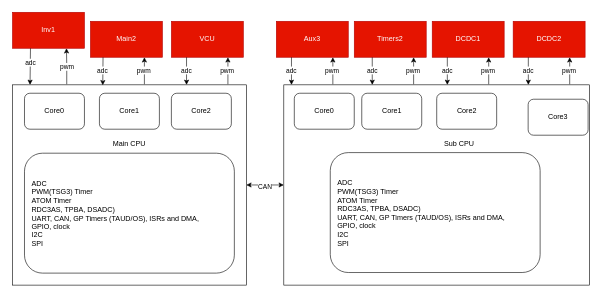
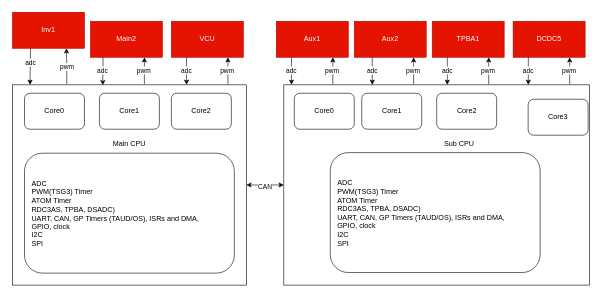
  <mxCell id="0" />
  <mxCell id="1" parent="0" />
  <mxCell id="2" style="edgeStyle=orthogonalEdgeStyle;rounded=0;orthogonalLoop=1;jettySize=auto;html=1;exitX=0.232;exitY=-0.003;exitDx=0;exitDy=0;exitPerimeter=0;entryX=0.75;entryY=1;entryDx=0;entryDy=0;" edge="1" parent="1" source="13" target="4"><mxGeometry relative="1" as="geometry"><mxPoint x="110.026" y="115" as="targetPoint" /></mxGeometry></mxCell>
  <mxCell id="3" value="pwm" style="edgeLabel;html=1;align=center;verticalAlign=middle;resizable=0;points=[];" vertex="1" connectable="0" parent="2"><mxGeometry x="-0.04" relative="1" as="geometry"><mxPoint as="offset" /></mxGeometry></mxCell>
  <mxCell id="4" value="Inv1" style="rounded=0;whiteSpace=wrap;html=1;fillColor=#e51400;fontColor=#ffffff;strokeColor=#B20000;" vertex="1" parent="1"><mxGeometry x="20" y="20" width="120" height="60" as="geometry" /></mxCell>
  <mxCell id="5" value="Main2" style="rounded=0;whiteSpace=wrap;html=1;fillColor=#e51400;fontColor=#ffffff;strokeColor=#B20000;" vertex="1" parent="1"><mxGeometry x="150" y="35" width="120" height="60" as="geometry" /></mxCell>
- <mxCell id="6" value="Aux3" style="rounded=0;whiteSpace=wrap;html=1;fillColor=#e51400;fontColor=#ffffff;strokeColor=#B20000;" vertex="1" parent="1"><mxGeometry x="460" y="35" width="120" height="60" as="geometry" /></mxCell>
+ <mxCell id="6" value="Aux1" style="rounded=0;whiteSpace=wrap;html=1;fillColor=#e51400;fontColor=#ffffff;strokeColor=#B20000;" vertex="1" parent="1"><mxGeometry x="460" y="35" width="120" height="60" as="geometry" /></mxCell>
  <mxCell id="7" value="VCU" style="rounded=0;whiteSpace=wrap;html=1;fillColor=#e51400;fontColor=#ffffff;strokeColor=#B20000;" vertex="1" parent="1"><mxGeometry x="285" y="35" width="120" height="60" as="geometry" /></mxCell>
- <mxCell id="8" value="Timers2" style="rounded=0;whiteSpace=wrap;html=1;fillColor=#e51400;fontColor=#ffffff;strokeColor=#B20000;" vertex="1" parent="1"><mxGeometry x="590" y="35" width="120" height="60" as="geometry" /></mxCell>
- <mxCell id="9" value="DCDC1" style="rounded=0;whiteSpace=wrap;html=1;fillColor=#e51400;fontColor=#ffffff;strokeColor=#B20000;" vertex="1" parent="1"><mxGeometry x="720" y="35" width="120" height="60" as="geometry" /></mxCell>
- <mxCell id="10" value="DCDC2" style="rounded=0;whiteSpace=wrap;html=1;fillColor=#e51400;fontColor=#ffffff;strokeColor=#B20000;" vertex="1" parent="1"><mxGeometry x="855" y="35" width="120" height="60" as="geometry" /></mxCell>
+ <mxCell id="8" value="Aux2" style="rounded=0;whiteSpace=wrap;html=1;fillColor=#e51400;fontColor=#ffffff;strokeColor=#B20000;" vertex="1" parent="1"><mxGeometry x="590" y="35" width="120" height="60" as="geometry" /></mxCell>
+ <mxCell id="9" value="TPBA1" style="rounded=0;whiteSpace=wrap;html=1;fillColor=#e51400;fontColor=#ffffff;strokeColor=#B20000;" vertex="1" parent="1"><mxGeometry x="720" y="35" width="120" height="60" as="geometry" /></mxCell>
+ <mxCell id="10" value="DCDC5" style="rounded=0;whiteSpace=wrap;html=1;fillColor=#e51400;fontColor=#ffffff;strokeColor=#B20000;" vertex="1" parent="1"><mxGeometry x="855" y="35" width="120" height="60" as="geometry" /></mxCell>
  <mxCell id="11" value="" style="rounded=0;orthogonalLoop=1;jettySize=auto;html=1;startArrow=classic;startFill=1;" edge="1" parent="1" source="13" target="14"><mxGeometry relative="1" as="geometry" /></mxCell>
  <mxCell id="12" value="CAN" style="edgeLabel;html=1;align=center;verticalAlign=middle;resizable=0;points=[];" vertex="1" connectable="0" parent="11"><mxGeometry x="-0.036" y="-2" relative="1" as="geometry"><mxPoint as="offset" /></mxGeometry></mxCell>
  <mxCell id="13" value="&#10;&lt;span style=&quot;color: rgb(255, 255, 255); font-family: Helvetica; font-size: 12px; font-style: normal; font-variant-ligatures: normal; font-variant-caps: normal; font-weight: 400; letter-spacing: normal; orphans: 2; text-align: center; text-indent: 0px; text-transform: none; widows: 2; word-spacing: 0px; -webkit-text-stroke-width: 0px; white-space: normal; background-color: rgb(27, 29, 30); text-decoration-thickness: initial; text-decoration-style: initial; text-decoration-color: initial; display: inline !important; float: none;&quot;&gt;MAIN CPU&lt;/span&gt;&#10;&#10;" style="rounded=0;whiteSpace=wrap;html=1;" vertex="1" parent="1"><mxGeometry x="20" y="141" width="390" height="334" as="geometry" /></mxCell>
  <mxCell id="14" value="Sub CPU" style="rounded=0;whiteSpace=wrap;html=1;" vertex="1" parent="1"><mxGeometry x="472.5" y="141" width="510" height="334" as="geometry" /></mxCell>
  <mxCell id="15" style="rounded=0;orthogonalLoop=1;jettySize=auto;html=1;exitX=0.25;exitY=1;exitDx=0;exitDy=0;entryX=0.075;entryY=0;entryDx=0;entryDy=0;entryPerimeter=0;" edge="1" parent="1" source="4" target="13"><mxGeometry relative="1" as="geometry"><mxPoint x="50" y="135" as="targetPoint" /></mxGeometry></mxCell>
  <mxCell id="16" value="adc" style="edgeLabel;html=1;align=center;verticalAlign=middle;resizable=0;points=[];" vertex="1" connectable="0" parent="15"><mxGeometry x="-0.216" relative="1" as="geometry"><mxPoint as="offset" /></mxGeometry></mxCell>
  <mxCell id="17" style="edgeStyle=orthogonalEdgeStyle;rounded=0;orthogonalLoop=1;jettySize=auto;html=1;exitX=0.232;exitY=-0.003;exitDx=0;exitDy=0;exitPerimeter=0;entryX=0.75;entryY=1;entryDx=0;entryDy=0;" edge="1" parent="1"><mxGeometry relative="1" as="geometry"><mxPoint x="240" y="95" as="targetPoint" /><mxPoint x="240" y="140" as="sourcePoint" /></mxGeometry></mxCell>
  <mxCell id="18" value="pwm" style="edgeLabel;html=1;align=center;verticalAlign=middle;resizable=0;points=[];" vertex="1" connectable="0" parent="17"><mxGeometry x="0.08" y="2" relative="1" as="geometry"><mxPoint as="offset" /></mxGeometry></mxCell>
  <mxCell id="19" style="rounded=0;orthogonalLoop=1;jettySize=auto;html=1;exitX=0.25;exitY=1;exitDx=0;exitDy=0;entryX=0.386;entryY=0.002;entryDx=0;entryDy=0;entryPerimeter=0;" edge="1" parent="1" target="13"><mxGeometry relative="1" as="geometry"><mxPoint x="171" y="95" as="sourcePoint" /><mxPoint x="170" y="141" as="targetPoint" /></mxGeometry></mxCell>
  <mxCell id="20" value="adc" style="edgeLabel;html=1;align=center;verticalAlign=middle;resizable=0;points=[];" vertex="1" connectable="0" parent="19"><mxGeometry x="-0.069" y="-1" relative="1" as="geometry"><mxPoint as="offset" /></mxGeometry></mxCell>
  <mxCell id="21" style="edgeStyle=orthogonalEdgeStyle;rounded=0;orthogonalLoop=1;jettySize=auto;html=1;exitX=0.232;exitY=-0.003;exitDx=0;exitDy=0;exitPerimeter=0;entryX=0.75;entryY=1;entryDx=0;entryDy=0;" edge="1" parent="1"><mxGeometry relative="1" as="geometry"><mxPoint x="379.28" y="95" as="targetPoint" /><mxPoint x="379.28" y="140" as="sourcePoint" /></mxGeometry></mxCell>
  <mxCell id="22" value="pwm" style="edgeLabel;html=1;align=center;verticalAlign=middle;resizable=0;points=[];" vertex="1" connectable="0" parent="21"><mxGeometry x="0.08" y="2" relative="1" as="geometry"><mxPoint as="offset" /></mxGeometry></mxCell>
  <mxCell id="23" style="rounded=0;orthogonalLoop=1;jettySize=auto;html=1;exitX=0.25;exitY=1;exitDx=0;exitDy=0;entryX=0.386;entryY=0.002;entryDx=0;entryDy=0;entryPerimeter=0;" edge="1" parent="1"><mxGeometry relative="1" as="geometry"><mxPoint x="310.28" y="95" as="sourcePoint" /><mxPoint x="310.28" y="141" as="targetPoint" /></mxGeometry></mxCell>
  <mxCell id="24" value="adc" style="edgeLabel;html=1;align=center;verticalAlign=middle;resizable=0;points=[];" vertex="1" connectable="0" parent="23"><mxGeometry x="-0.069" y="-1" relative="1" as="geometry"><mxPoint as="offset" /></mxGeometry></mxCell>
  <mxCell id="25" style="edgeStyle=orthogonalEdgeStyle;rounded=0;orthogonalLoop=1;jettySize=auto;html=1;exitX=0.232;exitY=-0.003;exitDx=0;exitDy=0;exitPerimeter=0;entryX=0.75;entryY=1;entryDx=0;entryDy=0;" edge="1" parent="1"><mxGeometry relative="1" as="geometry"><mxPoint x="554.28" y="95" as="targetPoint" /><mxPoint x="554.28" y="140" as="sourcePoint" /></mxGeometry></mxCell>
  <mxCell id="26" value="pwm" style="edgeLabel;html=1;align=center;verticalAlign=middle;resizable=0;points=[];" vertex="1" connectable="0" parent="25"><mxGeometry x="0.08" y="2" relative="1" as="geometry"><mxPoint as="offset" /></mxGeometry></mxCell>
  <mxCell id="27" style="rounded=0;orthogonalLoop=1;jettySize=auto;html=1;exitX=0.25;exitY=1;exitDx=0;exitDy=0;entryX=0.386;entryY=0.002;entryDx=0;entryDy=0;entryPerimeter=0;" edge="1" parent="1"><mxGeometry relative="1" as="geometry"><mxPoint x="485.28" y="95" as="sourcePoint" /><mxPoint x="485.28" y="141" as="targetPoint" /></mxGeometry></mxCell>
  <mxCell id="28" value="adc" style="edgeLabel;html=1;align=center;verticalAlign=middle;resizable=0;points=[];" vertex="1" connectable="0" parent="27"><mxGeometry x="-0.069" y="-1" relative="1" as="geometry"><mxPoint as="offset" /></mxGeometry></mxCell>
  <mxCell id="29" style="edgeStyle=orthogonalEdgeStyle;rounded=0;orthogonalLoop=1;jettySize=auto;html=1;exitX=0.232;exitY=-0.003;exitDx=0;exitDy=0;exitPerimeter=0;entryX=0.75;entryY=1;entryDx=0;entryDy=0;" edge="1" parent="1"><mxGeometry relative="1" as="geometry"><mxPoint x="689" y="95" as="targetPoint" /><mxPoint x="689" y="140" as="sourcePoint" /></mxGeometry></mxCell>
  <mxCell id="30" value="pwm" style="edgeLabel;html=1;align=center;verticalAlign=middle;resizable=0;points=[];" vertex="1" connectable="0" parent="29"><mxGeometry x="0.08" y="2" relative="1" as="geometry"><mxPoint as="offset" /></mxGeometry></mxCell>
  <mxCell id="31" style="rounded=0;orthogonalLoop=1;jettySize=auto;html=1;exitX=0.25;exitY=1;exitDx=0;exitDy=0;entryX=0.386;entryY=0.002;entryDx=0;entryDy=0;entryPerimeter=0;" edge="1" parent="1"><mxGeometry relative="1" as="geometry"><mxPoint x="620" y="95" as="sourcePoint" /><mxPoint x="620" y="141" as="targetPoint" /></mxGeometry></mxCell>
  <mxCell id="32" value="adc" style="edgeLabel;html=1;align=center;verticalAlign=middle;resizable=0;points=[];" vertex="1" connectable="0" parent="31"><mxGeometry x="-0.069" y="-1" relative="1" as="geometry"><mxPoint as="offset" /></mxGeometry></mxCell>
  <mxCell id="33" style="edgeStyle=orthogonalEdgeStyle;rounded=0;orthogonalLoop=1;jettySize=auto;html=1;exitX=0.232;exitY=-0.003;exitDx=0;exitDy=0;exitPerimeter=0;entryX=0.75;entryY=1;entryDx=0;entryDy=0;" edge="1" parent="1"><mxGeometry relative="1" as="geometry"><mxPoint x="814.19" y="95" as="targetPoint" /><mxPoint x="814.19" y="140" as="sourcePoint" /></mxGeometry></mxCell>
  <mxCell id="34" value="pwm" style="edgeLabel;html=1;align=center;verticalAlign=middle;resizable=0;points=[];" vertex="1" connectable="0" parent="33"><mxGeometry x="0.08" y="2" relative="1" as="geometry"><mxPoint as="offset" /></mxGeometry></mxCell>
  <mxCell id="35" style="rounded=0;orthogonalLoop=1;jettySize=auto;html=1;exitX=0.25;exitY=1;exitDx=0;exitDy=0;entryX=0.386;entryY=0.002;entryDx=0;entryDy=0;entryPerimeter=0;" edge="1" parent="1"><mxGeometry relative="1" as="geometry"><mxPoint x="745.19" y="95" as="sourcePoint" /><mxPoint x="745.19" y="141" as="targetPoint" /></mxGeometry></mxCell>
  <mxCell id="36" value="adc" style="edgeLabel;html=1;align=center;verticalAlign=middle;resizable=0;points=[];" vertex="1" connectable="0" parent="35"><mxGeometry x="-0.069" y="-1" relative="1" as="geometry"><mxPoint as="offset" /></mxGeometry></mxCell>
  <mxCell id="37" style="edgeStyle=orthogonalEdgeStyle;rounded=0;orthogonalLoop=1;jettySize=auto;html=1;exitX=0.232;exitY=-0.003;exitDx=0;exitDy=0;exitPerimeter=0;entryX=0.75;entryY=1;entryDx=0;entryDy=0;" edge="1" parent="1"><mxGeometry relative="1" as="geometry"><mxPoint x="949.29" y="95" as="targetPoint" /><mxPoint x="949.29" y="140" as="sourcePoint" /></mxGeometry></mxCell>
  <mxCell id="38" value="pwm" style="edgeLabel;html=1;align=center;verticalAlign=middle;resizable=0;points=[];" vertex="1" connectable="0" parent="37"><mxGeometry x="0.08" y="2" relative="1" as="geometry"><mxPoint as="offset" /></mxGeometry></mxCell>
  <mxCell id="39" style="rounded=0;orthogonalLoop=1;jettySize=auto;html=1;exitX=0.25;exitY=1;exitDx=0;exitDy=0;entryX=0.386;entryY=0.002;entryDx=0;entryDy=0;entryPerimeter=0;" edge="1" parent="1"><mxGeometry relative="1" as="geometry"><mxPoint x="880.29" y="95" as="sourcePoint" /><mxPoint x="880.29" y="141" as="targetPoint" /></mxGeometry></mxCell>
  <mxCell id="40" value="adc" style="edgeLabel;html=1;align=center;verticalAlign=middle;resizable=0;points=[];" vertex="1" connectable="0" parent="39"><mxGeometry x="-0.069" y="-1" relative="1" as="geometry"><mxPoint as="offset" /></mxGeometry></mxCell>
  <mxCell id="41" value="Core0" style="rounded=1;whiteSpace=wrap;html=1;" vertex="1" parent="1"><mxGeometry x="40" y="155" width="100" height="60" as="geometry" /></mxCell>
  <mxCell id="42" value="Core1" style="rounded=1;whiteSpace=wrap;html=1;" vertex="1" parent="1"><mxGeometry x="165" y="155" width="100" height="60" as="geometry" /></mxCell>
  <mxCell id="43" value="Core2" style="rounded=1;whiteSpace=wrap;html=1;" vertex="1" parent="1"><mxGeometry x="285" y="155" width="100" height="60" as="geometry" /></mxCell>
  <mxCell id="44" value="Core0" style="rounded=1;whiteSpace=wrap;html=1;" vertex="1" parent="1"><mxGeometry x="490" y="155" width="100" height="60" as="geometry" /></mxCell>
  <mxCell id="45" value="Core1" style="rounded=1;whiteSpace=wrap;html=1;" vertex="1" parent="1"><mxGeometry x="602.5" y="155" width="100" height="60" as="geometry" /></mxCell>
  <mxCell id="46" value="Core2" style="rounded=1;whiteSpace=wrap;html=1;" vertex="1" parent="1"><mxGeometry x="727.5" y="155" width="100" height="60" as="geometry" /></mxCell>
  <mxCell id="47" value="Core3" style="rounded=1;whiteSpace=wrap;html=1;" vertex="1" parent="1"><mxGeometry x="880" y="165" width="100" height="60" as="geometry" /></mxCell>
  <mxCell id="48" value="&lt;div&gt;ADC&lt;/div&gt;&lt;div&gt;PWM(TSG3) Timer&lt;/div&gt;&lt;div&gt;ATOM Timer&lt;/div&gt;&lt;div&gt;&lt;span style=&quot;background-color: transparent; color: light-dark(rgb(0, 0, 0), rgb(255, 255, 255));&quot;&gt;RDC3AS, TPBA, DSADC)&lt;/span&gt;&lt;/div&gt;&lt;div&gt;&lt;span style=&quot;background-color: transparent; color: light-dark(rgb(0, 0, 0), rgb(255, 255, 255));&quot;&gt;UART, CA&lt;/span&gt;&lt;span style=&quot;background-color: transparent; color: light-dark(rgb(0, 0, 0), rgb(255, 255, 255));&quot;&gt;N,&amp;nbsp;&lt;/span&gt;&lt;span style=&quot;background-color: transparent; color: light-dark(rgb(0, 0, 0), rgb(255, 255, 255));&quot;&gt;GP Timers (TAUD/OS),&lt;/span&gt;&lt;span style=&quot;background-color: transparent; color: light-dark(rgb(0, 0, 0), rgb(255, 255, 255));&quot;&gt;&amp;nbsp;ISRs and DMA,&amp;nbsp;&lt;/span&gt;&lt;/div&gt;&lt;div&gt;&lt;span style=&quot;background-color: transparent; color: light-dark(rgb(0, 0, 0), rgb(255, 255, 255));&quot;&gt;GPIO, clock&lt;/span&gt;&lt;/div&gt;&lt;div&gt;I2C&lt;/div&gt;&lt;div&gt;SPI&lt;/div&gt;" style="rounded=1;whiteSpace=wrap;html=1;align=left;spacingTop=2;spacingLeft=10;" vertex="1" parent="1"><mxGeometry x="40" y="255" width="350" height="200" as="geometry" /></mxCell>
  <mxCell id="49" value="Main CPU" style="text;html=1;whiteSpace=wrap;strokeColor=none;fillColor=none;align=center;verticalAlign=middle;rounded=0;" vertex="1" parent="1"><mxGeometry x="185" y="224" width="60" height="30" as="geometry" /></mxCell>
  <mxCell id="50" value="Sub CPU" style="text;html=1;whiteSpace=wrap;strokeColor=none;fillColor=none;align=center;verticalAlign=middle;rounded=0;" vertex="1" parent="1"><mxGeometry x="735" y="225" width="60" height="30" as="geometry" /></mxCell>
  <mxCell id="51" value="&lt;div&gt;ADC&lt;/div&gt;&lt;div&gt;PWM(TSG3) Timer&lt;/div&gt;&lt;div&gt;ATOM Timer&lt;/div&gt;&lt;div&gt;&lt;span style=&quot;background-color: transparent; color: light-dark(rgb(0, 0, 0), rgb(255, 255, 255));&quot;&gt;RDC3AS, TPBA, DSADC)&lt;/span&gt;&lt;/div&gt;&lt;div&gt;&lt;span style=&quot;background-color: transparent; color: light-dark(rgb(0, 0, 0), rgb(255, 255, 255));&quot;&gt;UART, CA&lt;/span&gt;&lt;span style=&quot;background-color: transparent; color: light-dark(rgb(0, 0, 0), rgb(255, 255, 255));&quot;&gt;N,&amp;nbsp;&lt;/span&gt;&lt;span style=&quot;background-color: transparent; color: light-dark(rgb(0, 0, 0), rgb(255, 255, 255));&quot;&gt;GP Timers (TAUD/OS),&lt;/span&gt;&lt;span style=&quot;background-color: transparent; color: light-dark(rgb(0, 0, 0), rgb(255, 255, 255));&quot;&gt;&amp;nbsp;ISRs and DMA,&amp;nbsp;&lt;/span&gt;&lt;/div&gt;&lt;div&gt;&lt;span style=&quot;background-color: transparent; color: light-dark(rgb(0, 0, 0), rgb(255, 255, 255));&quot;&gt;GPIO, clock&lt;/span&gt;&lt;/div&gt;&lt;div&gt;I2C&lt;/div&gt;&lt;div&gt;SPI&lt;/div&gt;" style="rounded=1;whiteSpace=wrap;html=1;align=left;spacingTop=2;spacingLeft=10;" vertex="1" parent="1"><mxGeometry x="550" y="254" width="350" height="200" as="geometry" /></mxCell>
